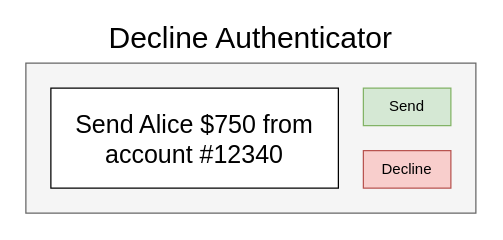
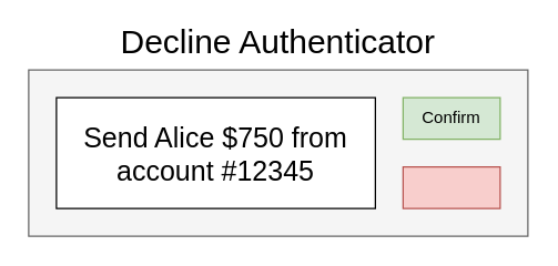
  <mxCell id="0" />
  <mxCell id="1" parent="0" />
  <mxCell id="2" value="" style="rounded=0;whiteSpace=wrap;html=1;fillColor=#f5f5f5;strokeColor=#666666;fontColor=#333333;" vertex="1" parent="1"><mxGeometry x="20" y="50" width="360" height="120" as="geometry" /></mxCell>
  <mxCell id="3" value="" style="rounded=0;whiteSpace=wrap;html=1;" vertex="1" parent="1"><mxGeometry x="40" y="70" width="230" height="80" as="geometry" /></mxCell>
- <mxCell id="4" value="&lt;font style=&quot;font-size: 20px&quot;&gt;Send Alice $750 from account #12340&lt;br&gt;&lt;/font&gt;" style="text;html=1;strokeColor=none;fillColor=none;align=center;verticalAlign=middle;whiteSpace=wrap;rounded=0;" vertex="1" parent="1"><mxGeometry x="50" y="80" width="210" height="60" as="geometry" /></mxCell>
+ <mxCell id="4" value="&lt;font style=&quot;font-size: 20px&quot;&gt;Send Alice $750 from account #12345&lt;br&gt;&lt;/font&gt;" style="text;html=1;strokeColor=none;fillColor=none;align=center;verticalAlign=middle;whiteSpace=wrap;rounded=0;" vertex="1" parent="1"><mxGeometry x="50" y="80" width="210" height="60" as="geometry" /></mxCell>
  <mxCell id="5" value="" style="rounded=0;whiteSpace=wrap;html=1;fillColor=#d5e8d4;strokeColor=#82b366;" vertex="1" parent="1"><mxGeometry x="290" y="70" width="70" height="30" as="geometry" /></mxCell>
  <mxCell id="6" value="" style="rounded=0;whiteSpace=wrap;html=1;fillColor=#f8cecc;strokeColor=#b85450;" vertex="1" parent="1"><mxGeometry x="290" y="120" width="70" height="30" as="geometry" /></mxCell>
- <mxCell id="7" value="&lt;div&gt;Send&lt;/div&gt;" style="text;html=1;strokeColor=none;fillColor=none;align=center;verticalAlign=middle;whiteSpace=wrap;rounded=0;" vertex="1" parent="1"><mxGeometry x="300" y="75" width="50" height="20" as="geometry" /></mxCell>
- <mxCell id="8" value="Decline" style="text;html=1;strokeColor=none;fillColor=none;align=center;verticalAlign=middle;whiteSpace=wrap;rounded=0;" vertex="1" parent="1"><mxGeometry x="300" y="125" width="50" height="20" as="geometry" /></mxCell>
+ <mxCell id="7" value="&lt;div&gt;Confirm&lt;/div&gt;" style="text;html=1;strokeColor=none;fillColor=none;align=center;verticalAlign=middle;whiteSpace=wrap;rounded=0;" vertex="1" parent="1"><mxGeometry x="300" y="75" width="50" height="20" as="geometry" /></mxCell>
  <mxCell id="9" value="&lt;font style=&quot;font-size: 24px&quot;&gt;Decline Authenticator&lt;br&gt;&lt;/font&gt;" style="text;html=1;strokeColor=none;fillColor=none;align=center;verticalAlign=middle;whiteSpace=wrap;rounded=0;" vertex="1" parent="1"><mxGeometry x="30" y="20" width="340" height="20" as="geometry" /></mxCell>
